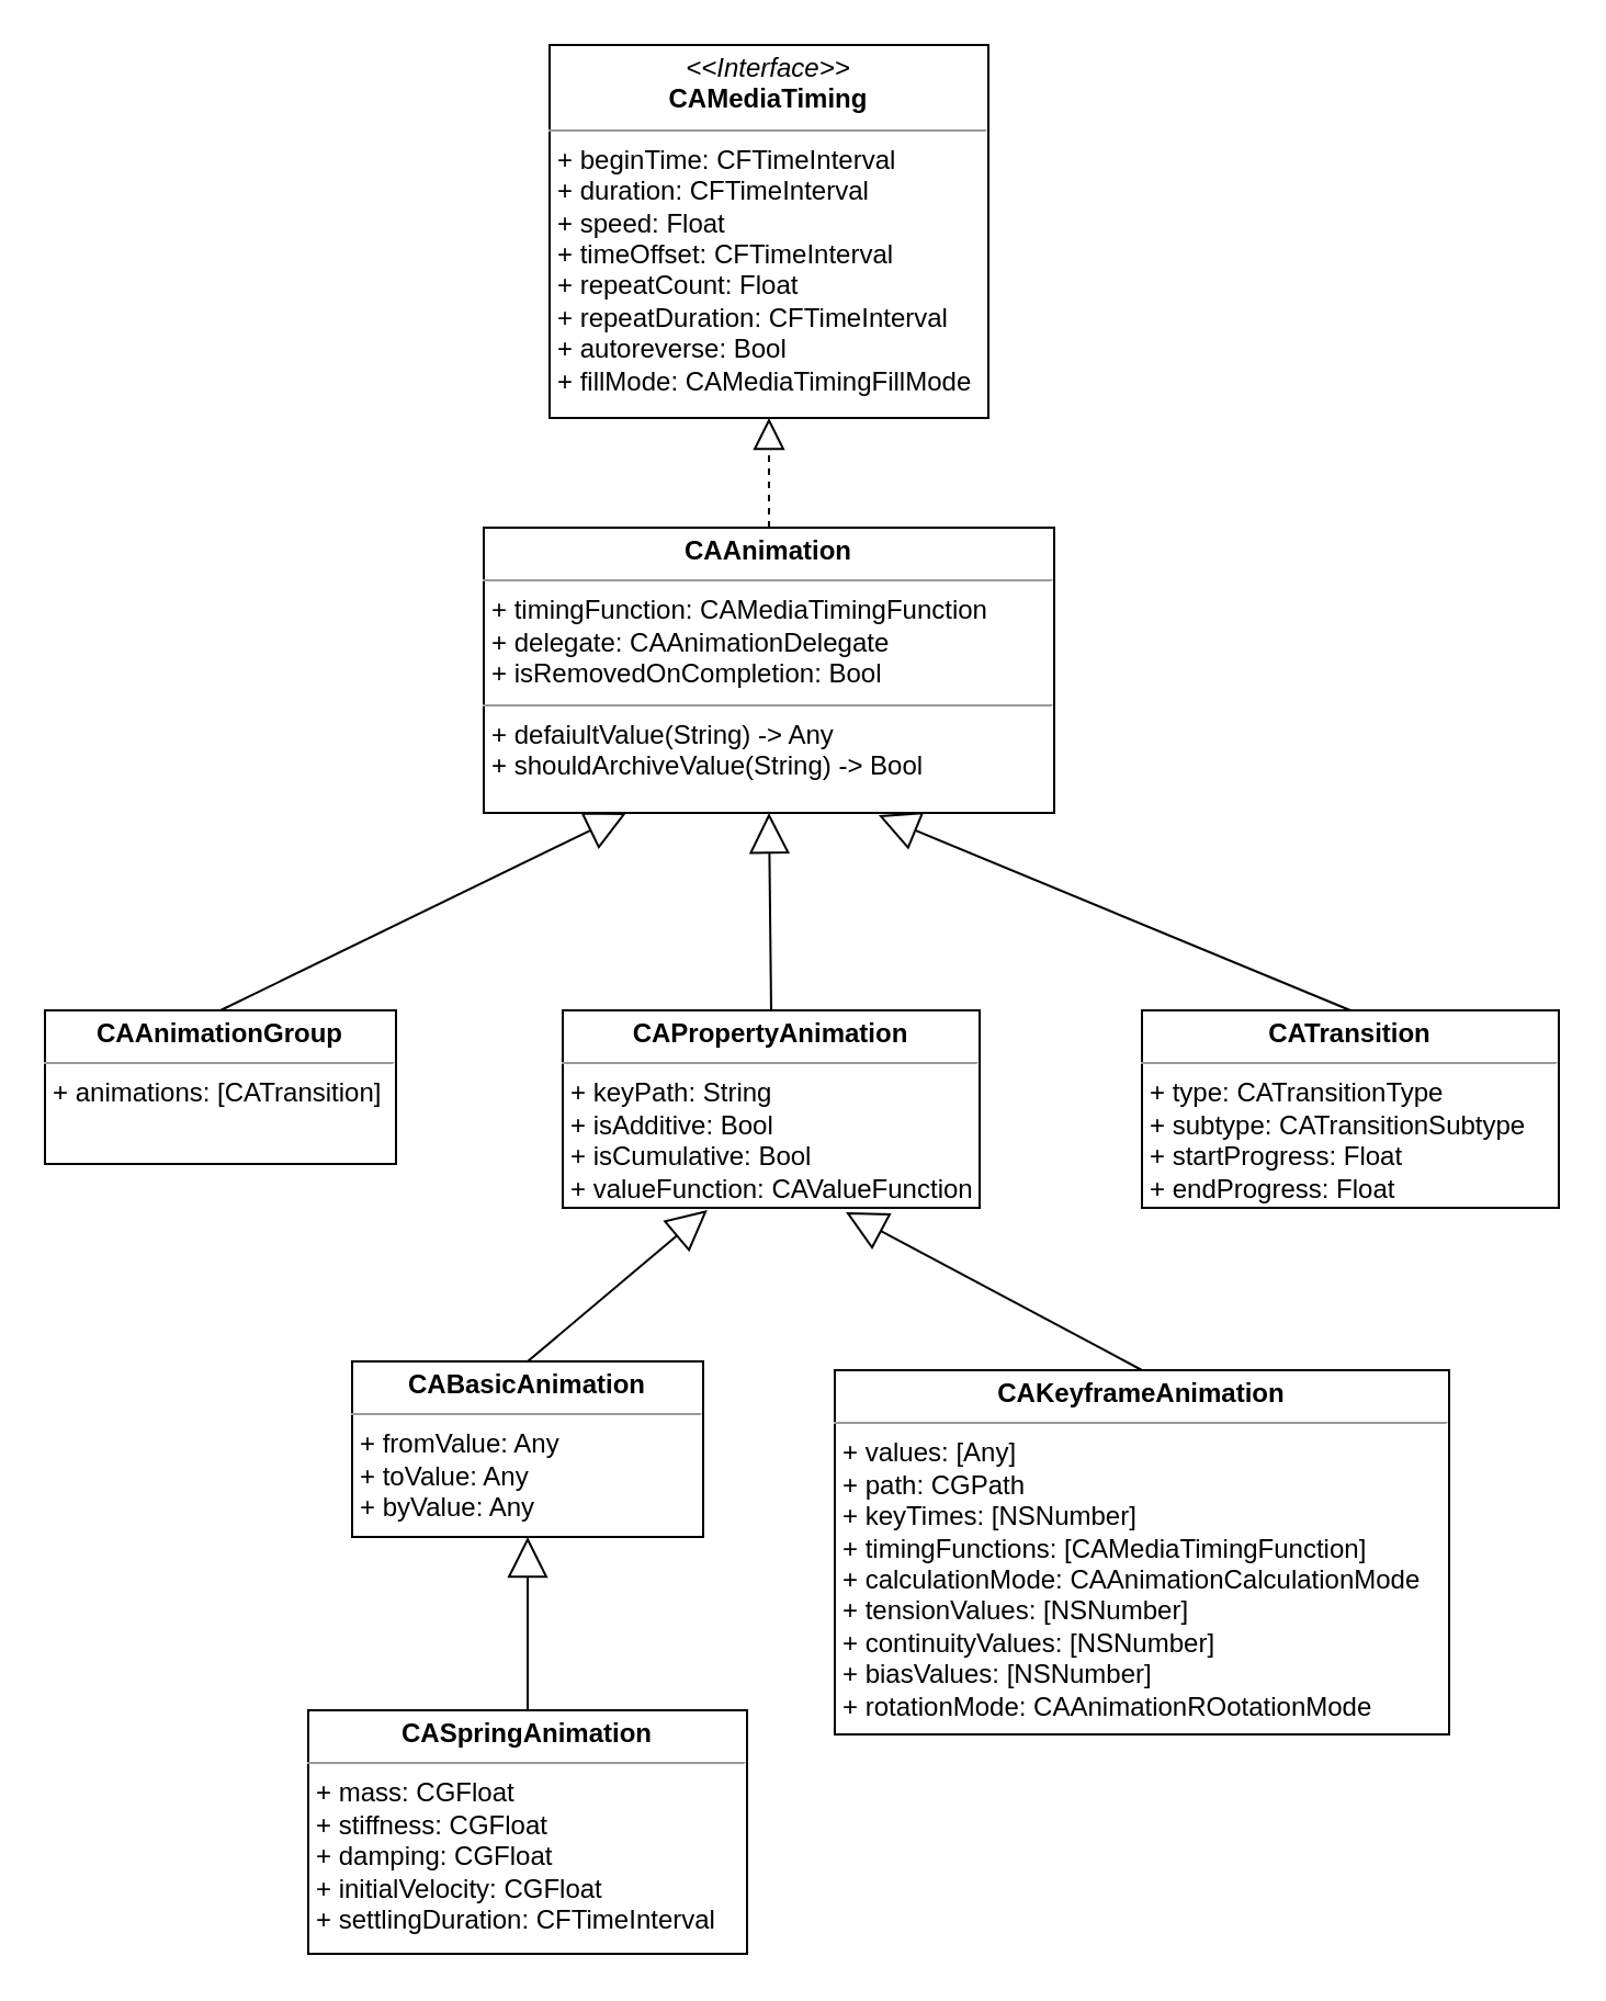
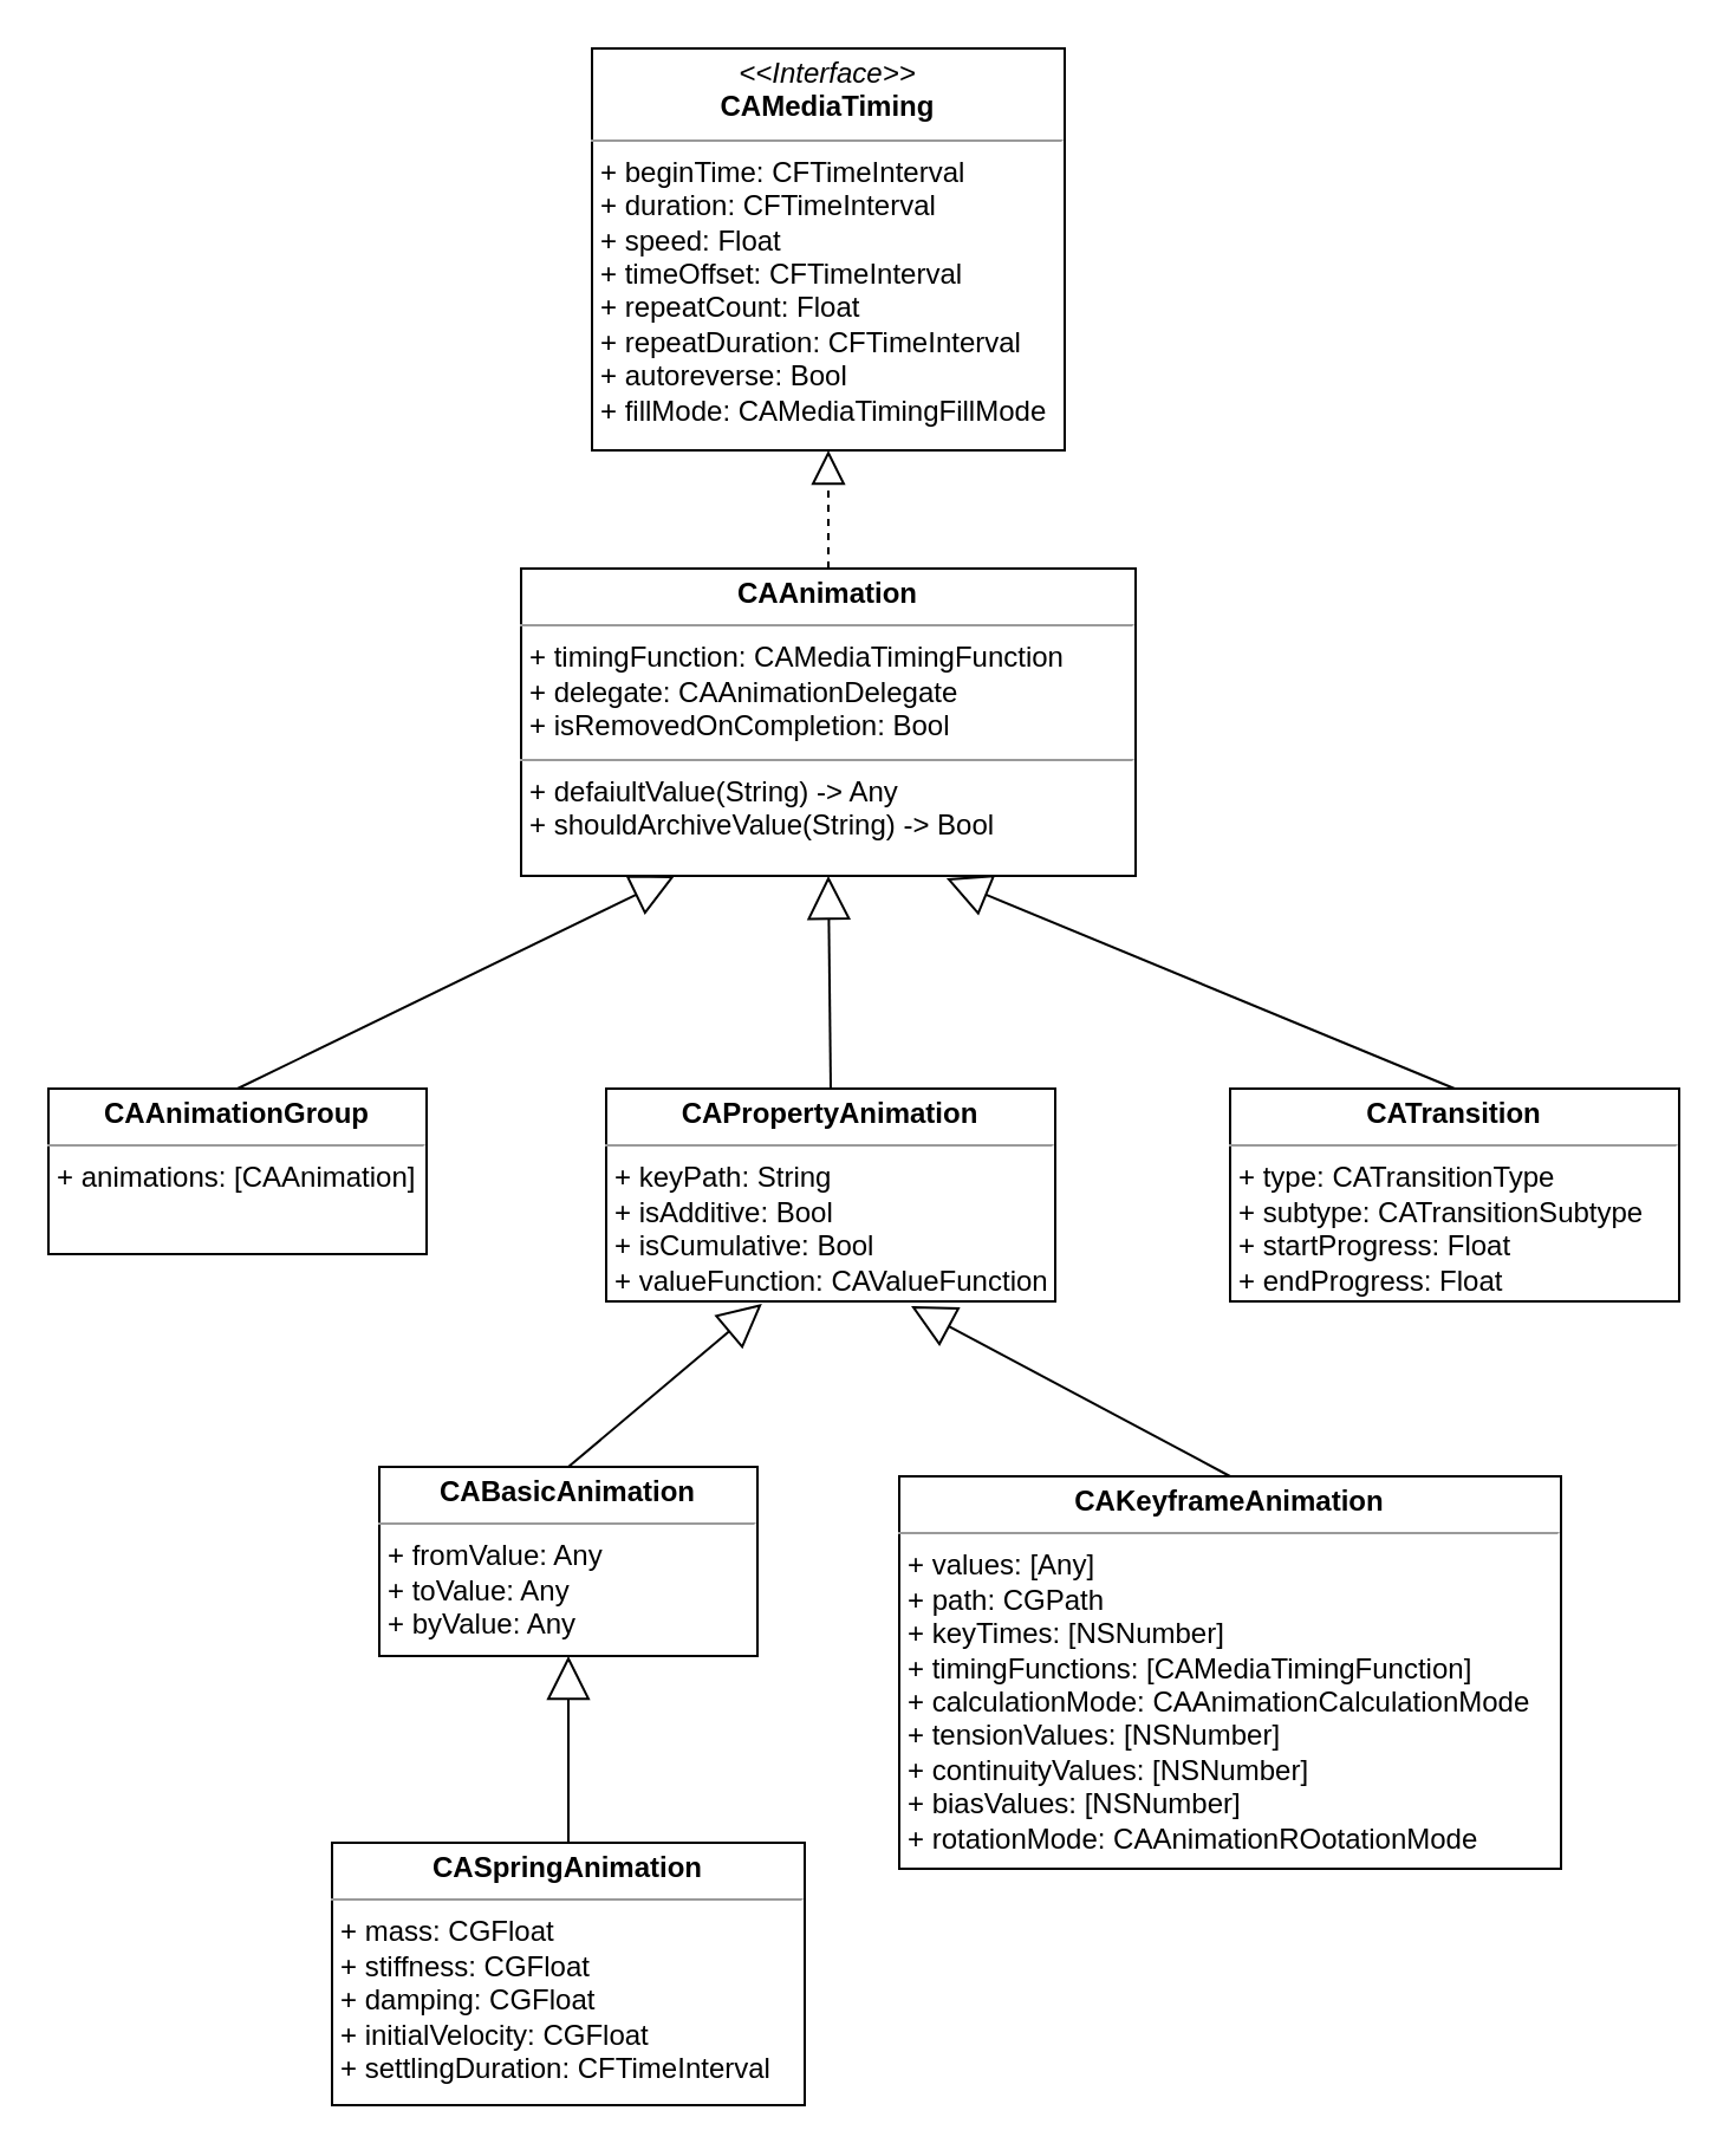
  <mxCell id="0" />
  <mxCell id="1" parent="0" />
  <mxCell id="2" value="&lt;p style=&quot;margin: 0px ; margin-top: 4px ; text-align: center&quot;&gt;&lt;i&gt;&amp;lt;&amp;lt;Interface&amp;gt;&amp;gt;&lt;/i&gt;&lt;br&gt;&lt;b&gt;CAMediaTiming&lt;/b&gt;&lt;/p&gt;&lt;hr size=&quot;1&quot;&gt;&lt;p style=&quot;margin: 0px ; margin-left: 4px&quot;&gt;+ beginTime: CFTimeInterval&lt;br&gt;+ duration: CFTimeInterval&lt;/p&gt;&lt;p style=&quot;margin: 0px ; margin-left: 4px&quot;&gt;+ speed: Float&lt;/p&gt;&lt;p style=&quot;margin: 0px ; margin-left: 4px&quot;&gt;+ timeOffset: CFTimeInterval&lt;/p&gt;&lt;p style=&quot;margin: 0px ; margin-left: 4px&quot;&gt;+ repeatCount: Float&lt;/p&gt;&lt;p style=&quot;margin: 0px ; margin-left: 4px&quot;&gt;+ repeatDuration: CFTimeInterval&lt;/p&gt;&lt;p style=&quot;margin: 0px ; margin-left: 4px&quot;&gt;+ autoreverse: Bool&lt;/p&gt;&lt;p style=&quot;margin: 0px ; margin-left: 4px&quot;&gt;+ fillMode: CAMediaTimingFillMode&lt;/p&gt;" style="verticalAlign=top;align=left;overflow=fill;fontSize=12;fontFamily=Helvetica;html=1;" parent="1" vertex="1"><mxGeometry x="250" y="20" width="200" height="170" as="geometry" /></mxCell>
  <mxCell id="3" value="&lt;p style=&quot;margin: 0px ; margin-top: 4px ; text-align: center&quot;&gt;&lt;b&gt;CAAnimation&lt;/b&gt;&lt;/p&gt;&lt;hr size=&quot;1&quot;&gt;&lt;p style=&quot;margin: 0px ; margin-left: 4px&quot;&gt;+ timingFunction: CAMediaTimingFunction&lt;/p&gt;&lt;p style=&quot;margin: 0px ; margin-left: 4px&quot;&gt;+ delegate: CAAnimationDelegate&lt;/p&gt;&lt;p style=&quot;margin: 0px ; margin-left: 4px&quot;&gt;+ isRemovedOnCompletion: Bool&lt;/p&gt;&lt;hr size=&quot;1&quot;&gt;&lt;p style=&quot;margin: 0px ; margin-left: 4px&quot;&gt;+ defaiultValue(String) -&amp;gt; Any&lt;/p&gt;&lt;p style=&quot;margin: 0px ; margin-left: 4px&quot;&gt;+ shouldArchiveValue(String) -&amp;gt; Bool&lt;/p&gt;" style="verticalAlign=top;align=left;overflow=fill;fontSize=12;fontFamily=Helvetica;html=1;" vertex="1" parent="1"><mxGeometry x="220" y="240" width="260" height="130" as="geometry" /></mxCell>
  <mxCell id="4" value="" style="endArrow=block;endSize=16;endFill=0;html=1;entryX=0.25;entryY=1;exitX=0.5;exitY=0;" edge="1" parent="1" source="5" target="3"><mxGeometry width="160" relative="1" as="geometry"><mxPoint x="360" y="230" as="sourcePoint" /><mxPoint x="520" y="230" as="targetPoint" /></mxGeometry></mxCell>
- <mxCell id="5" value="&lt;p style=&quot;margin: 0px ; margin-top: 4px ; text-align: center&quot;&gt;&lt;b&gt;CAAnimationGroup&lt;/b&gt;&lt;/p&gt;&lt;hr size=&quot;1&quot;&gt;&lt;p style=&quot;margin: 0px ; margin-left: 4px&quot;&gt;+ animations: [CATransition]&lt;/p&gt;&lt;br&gt;" style="verticalAlign=top;align=left;overflow=fill;fontSize=12;fontFamily=Helvetica;html=1;" vertex="1" parent="1"><mxGeometry y="460" width="160" height="70" as="geometry" x="20" /></mxCell>
+ <mxCell id="5" value="&lt;p style=&quot;margin: 0px ; margin-top: 4px ; text-align: center&quot;&gt;&lt;b&gt;CAAnimationGroup&lt;/b&gt;&lt;/p&gt;&lt;hr size=&quot;1&quot;&gt;&lt;p style=&quot;margin: 0px ; margin-left: 4px&quot;&gt;+ animations: [CAAnimation]&lt;/p&gt;&lt;br&gt;" style="verticalAlign=top;align=left;overflow=fill;fontSize=12;fontFamily=Helvetica;html=1;" vertex="1" parent="1"><mxGeometry y="460" width="160" height="70" as="geometry" x="20" /></mxCell>
  <mxCell id="6" value="" style="endArrow=block;dashed=1;endFill=0;endSize=12;html=1;exitX=0.5;exitY=0;entryX=0.5;entryY=1;" edge="1" parent="1" source="3" target="2"><mxGeometry width="160" relative="1" as="geometry"><mxPoint x="330" y="220" as="sourcePoint" /><mxPoint x="490" y="220" as="targetPoint" /></mxGeometry></mxCell>
  <mxCell id="7" value="&lt;p style=&quot;margin: 0px ; margin-top: 4px ; text-align: center&quot;&gt;&lt;b&gt;CAPropertyAnimation&lt;/b&gt;&lt;/p&gt;&lt;hr size=&quot;1&quot;&gt;&lt;p style=&quot;margin: 0px ; margin-left: 4px&quot;&gt;+ keyPath: String&lt;/p&gt;&lt;p style=&quot;margin: 0px ; margin-left: 4px&quot;&gt;+ isAdditive: Bool&lt;/p&gt;&lt;p style=&quot;margin: 0px ; margin-left: 4px&quot;&gt;+ isCumulative: Bool&lt;/p&gt;&lt;p style=&quot;margin: 0px ; margin-left: 4px&quot;&gt;+ valueFunction: CAValueFunction&lt;/p&gt;" style="verticalAlign=top;align=left;overflow=fill;fontSize=12;fontFamily=Helvetica;html=1;" vertex="1" parent="1"><mxGeometry x="256" y="460" width="190" height="90" as="geometry" /></mxCell>
  <mxCell id="8" value="" style="endArrow=block;endSize=16;endFill=0;html=1;entryX=0.5;entryY=1;exitX=0.5;exitY=0;" edge="1" parent="1" source="7" target="3"><mxGeometry width="160" relative="1" as="geometry"><mxPoint x="140" y="470" as="sourcePoint" /><mxPoint x="295" y="380" as="targetPoint" /></mxGeometry></mxCell>
  <mxCell id="9" value="&lt;p style=&quot;margin: 0px ; margin-top: 4px ; text-align: center&quot;&gt;&lt;b&gt;CATransition&lt;/b&gt;&lt;/p&gt;&lt;hr size=&quot;1&quot;&gt;&lt;p style=&quot;margin: 0px ; margin-left: 4px&quot;&gt;+ type: CATransitionType&lt;/p&gt;&lt;p style=&quot;margin: 0px ; margin-left: 4px&quot;&gt;+ subtype: CATransitionSubtype&lt;/p&gt;&lt;p style=&quot;margin: 0px ; margin-left: 4px&quot;&gt;+ startProgress: Float&lt;/p&gt;&lt;p style=&quot;margin: 0px ; margin-left: 4px&quot;&gt;+ endProgress: Float&lt;/p&gt;" style="verticalAlign=top;align=left;overflow=fill;fontSize=12;fontFamily=Helvetica;html=1;" vertex="1" parent="1"><mxGeometry x="520" y="460" width="190" height="90" as="geometry" /></mxCell>
  <mxCell id="10" value="" style="endArrow=block;endSize=16;endFill=0;html=1;entryX=0.692;entryY=1.008;exitX=0.5;exitY=0;entryPerimeter=0;" edge="1" source="9" parent="1" target="3"><mxGeometry width="160" relative="1" as="geometry"><mxPoint x="364" y="480" as="sourcePoint" /><mxPoint x="574" y="380" as="targetPoint" /></mxGeometry></mxCell>
  <mxCell id="11" value="&lt;p style=&quot;margin: 0px ; margin-top: 4px ; text-align: center&quot;&gt;&lt;b&gt;CABasicAnimation&lt;/b&gt;&lt;/p&gt;&lt;hr size=&quot;1&quot;&gt;&lt;p style=&quot;margin: 0px ; margin-left: 4px&quot;&gt;+ fromValue: Any&lt;/p&gt;&lt;p style=&quot;margin: 0px ; margin-left: 4px&quot;&gt;+ toValue: Any&lt;/p&gt;&lt;p style=&quot;margin: 0px ; margin-left: 4px&quot;&gt;+ byValue: Any&lt;/p&gt;" style="verticalAlign=top;align=left;overflow=fill;fontSize=12;fontFamily=Helvetica;html=1;" vertex="1" parent="1"><mxGeometry x="160" y="620" width="160" height="80" as="geometry" /></mxCell>
  <mxCell id="12" value="" style="endArrow=block;endSize=16;endFill=0;html=1;entryX=0.347;entryY=1.011;exitX=0.5;exitY=0;entryPerimeter=0;" edge="1" source="11" parent="1" target="7"><mxGeometry width="160" relative="1" as="geometry"><mxPoint x="34" y="700" as="sourcePoint" /><mxPoint x="244" y="600" as="targetPoint" /></mxGeometry></mxCell>
  <mxCell id="13" value="&lt;p style=&quot;margin: 0px ; margin-top: 4px ; text-align: center&quot;&gt;&lt;b&gt;CASpringAnimation&lt;/b&gt;&lt;/p&gt;&lt;hr size=&quot;1&quot;&gt;&lt;p style=&quot;margin: 0px ; margin-left: 4px&quot;&gt;+ mass: CGFloat&lt;/p&gt;&lt;p style=&quot;margin: 0px ; margin-left: 4px&quot;&gt;+ stiffness: CGFloat&lt;/p&gt;&lt;p style=&quot;margin: 0px ; margin-left: 4px&quot;&gt;+ damping: CGFloat&lt;/p&gt;&lt;p style=&quot;margin: 0px ; margin-left: 4px&quot;&gt;+ initialVelocity: CGFloat&lt;/p&gt;&lt;p style=&quot;margin: 0px ; margin-left: 4px&quot;&gt;+ settlingDuration: CFTimeInterval&lt;/p&gt;" style="verticalAlign=top;align=left;overflow=fill;fontSize=12;fontFamily=Helvetica;html=1;" vertex="1" parent="1"><mxGeometry x="140" y="779" width="200" height="111" as="geometry" /></mxCell>
  <mxCell id="14" value="" style="endArrow=block;endSize=16;endFill=0;html=1;entryX=0.5;entryY=1;exitX=0.5;exitY=0;" edge="1" source="13" parent="1" target="11"><mxGeometry width="160" relative="1" as="geometry"><mxPoint x="34" y="899" as="sourcePoint" /><mxPoint x="322" y="750" as="targetPoint" /></mxGeometry></mxCell>
  <mxCell id="15" value="&lt;p style=&quot;margin: 0px ; margin-top: 4px ; text-align: center&quot;&gt;&lt;b&gt;CAKeyframeAnimation&lt;/b&gt;&lt;/p&gt;&lt;hr size=&quot;1&quot;&gt;&lt;p style=&quot;margin: 0px ; margin-left: 4px&quot;&gt;+ values: [Any]&lt;/p&gt;&lt;p style=&quot;margin: 0px ; margin-left: 4px&quot;&gt;+ path: CGPath&lt;/p&gt;&lt;p style=&quot;margin: 0px ; margin-left: 4px&quot;&gt;+ keyTimes: [NSNumber]&lt;/p&gt;&lt;p style=&quot;margin: 0px ; margin-left: 4px&quot;&gt;+ timingFunctions: [CAMediaTimingFunction]&lt;/p&gt;&lt;p style=&quot;margin: 0px ; margin-left: 4px&quot;&gt;+ calculationMode: CAAnimationCalculationMode&lt;/p&gt;&lt;p style=&quot;margin: 0px ; margin-left: 4px&quot;&gt;+ tensionValues: [NSNumber]&lt;/p&gt;&lt;p style=&quot;margin: 0px ; margin-left: 4px&quot;&gt;+ continuityValues: [NSNumber]&lt;/p&gt;&lt;p style=&quot;margin: 0px ; margin-left: 4px&quot;&gt;+ biasValues: [NSNumber]&lt;/p&gt;&lt;p style=&quot;margin: 0px ; margin-left: 4px&quot;&gt;+ rotationMode: CAAnimationROotationMode&lt;/p&gt;" style="verticalAlign=top;align=left;overflow=fill;fontSize=12;fontFamily=Helvetica;html=1;" vertex="1" parent="1"><mxGeometry x="380" y="624" width="280" height="166" as="geometry" /></mxCell>
  <mxCell id="16" value="" style="endArrow=block;endSize=16;endFill=0;html=1;exitX=0.5;exitY=0;entryX=0.679;entryY=1.022;entryPerimeter=0;" edge="1" source="15" parent="1" target="7"><mxGeometry width="160" relative="1" as="geometry"><mxPoint x="287" y="704" as="sourcePoint" /><mxPoint x="390" y="560" as="targetPoint" /></mxGeometry></mxCell>
